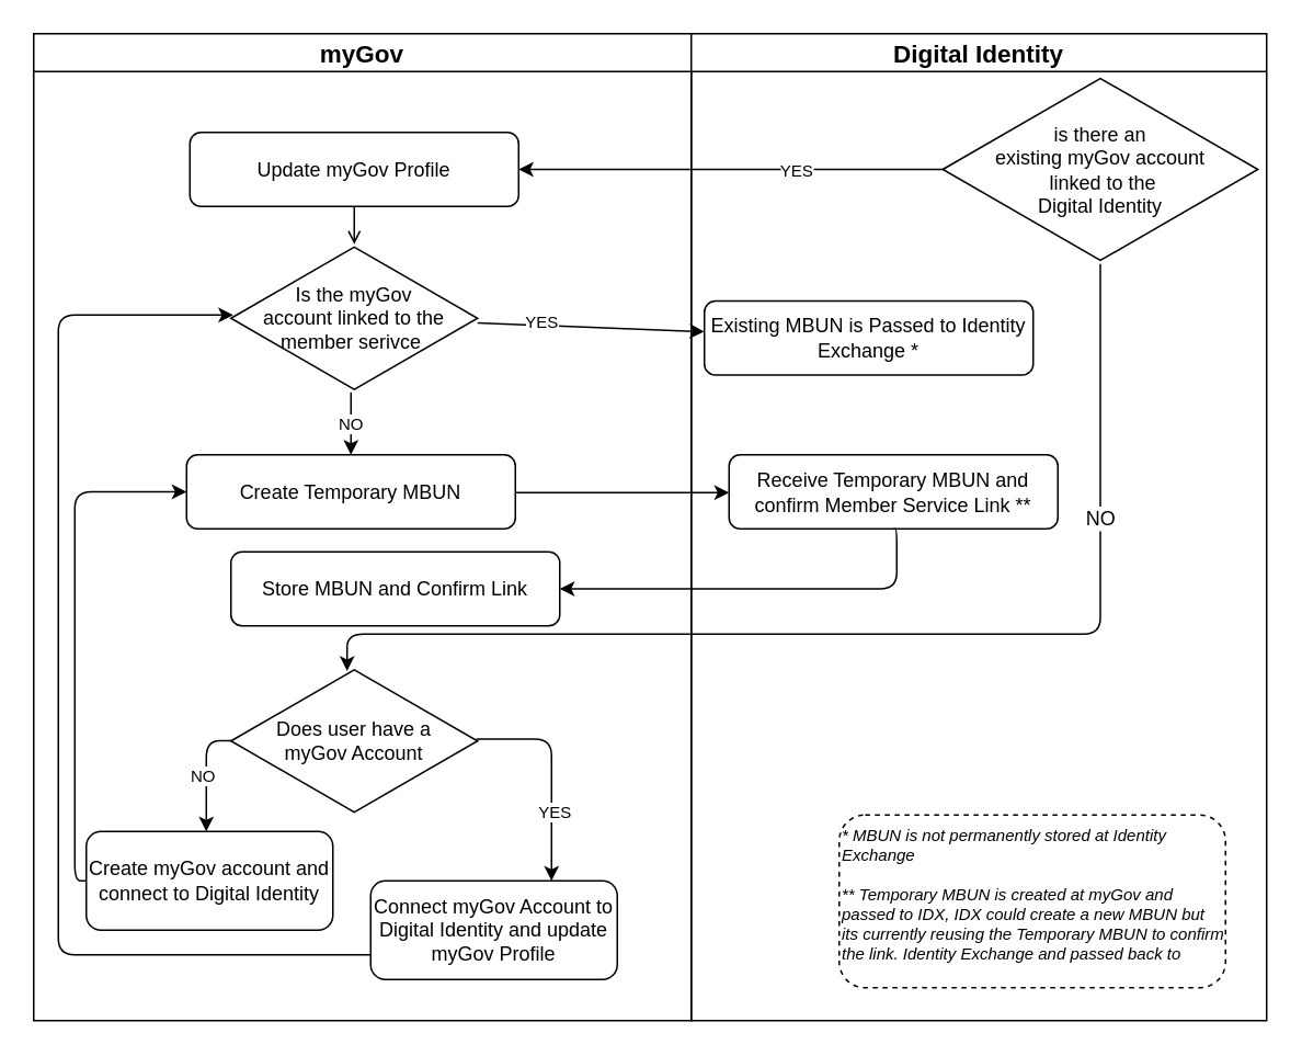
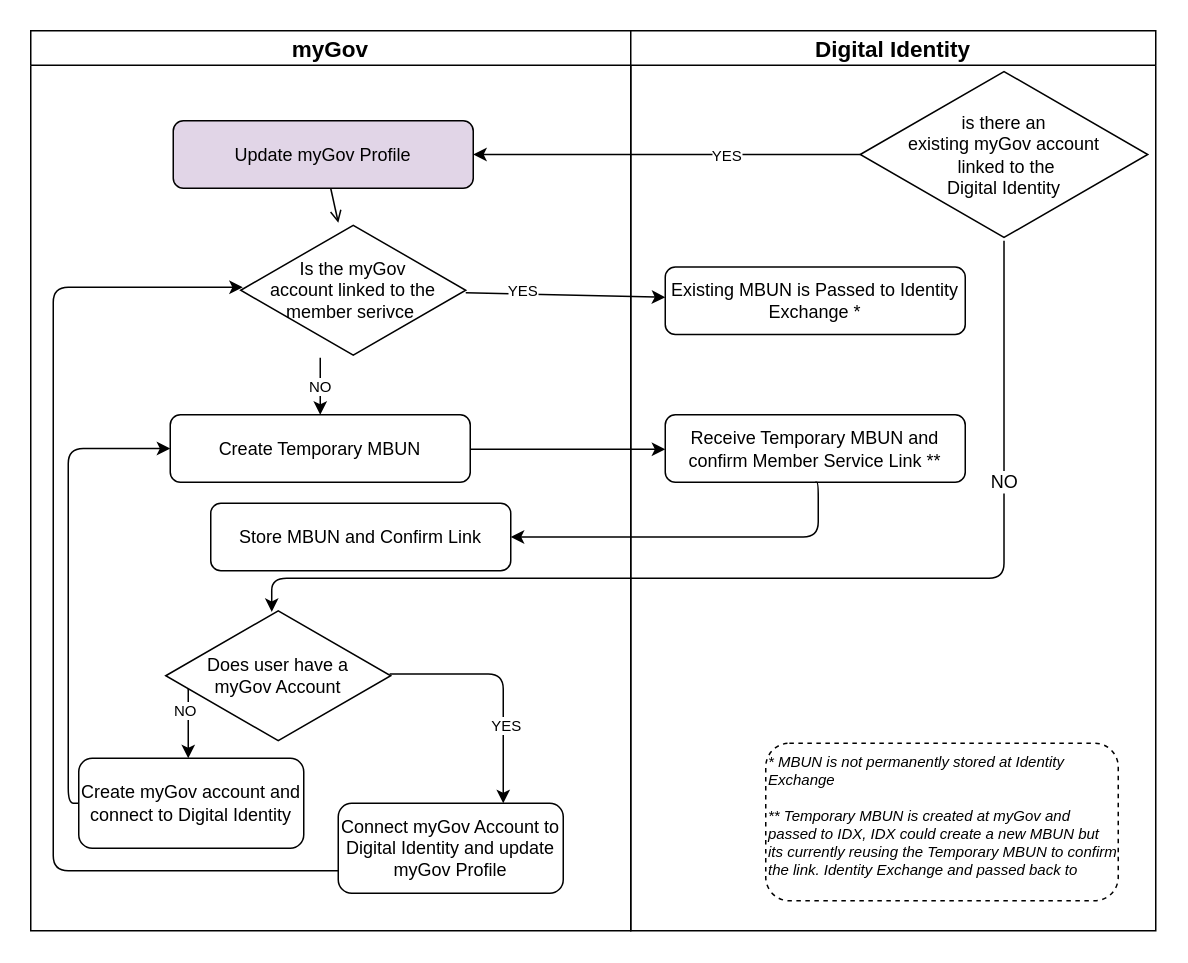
  <mxCell id="0" />
  <mxCell id="1" parent="0" />
  <mxCell id="2" value="myGov" style="swimlane;whiteSpace=wrap;html=1;fontSize=15;" parent="1" vertex="1"><mxGeometry x="20" y="20" width="400" height="600" as="geometry" /></mxCell>
  <mxCell id="3" style="edgeStyle=none;html=1;fontSize=12;endArrow=open;" parent="2" source="4" target="6" edge="1"><mxGeometry relative="1" as="geometry" /></mxCell>
- <mxCell id="4" value="Update myGov Profile" style="rounded=1;whiteSpace=wrap;html=1;" parent="2" vertex="1"><mxGeometry x="95" y="60" width="200" height="45" as="geometry" /></mxCell>
+ <mxCell id="4" value="Update myGov Profile" style="rounded=1;whiteSpace=wrap;html=1;fillColor=#e1d5e7;" parent="2" vertex="1"><mxGeometry x="95" y="60" width="200" height="45" as="geometry" /></mxCell>
  <mxCell id="5" value="NO" style="edgeStyle=elbowEdgeStyle;html=1;entryX=0.5;entryY=0;entryDx=0;entryDy=0;fontSize=10;" parent="2" source="6" target="16" edge="1"><mxGeometry relative="1" as="geometry" /></mxCell>
- <mxCell id="6" value="Is the myGov &lt;br style=&quot;font-size: 12px;&quot;&gt;account linked to the member serivce&amp;nbsp;" style="html=1;whiteSpace=wrap;aspect=fixed;shape=isoRectangle;fontSize=12;" parent="2" vertex="1"><mxGeometry x="120" y="128" width="150" height="90" as="geometry" /></mxCell>
+ <mxCell id="6" value="Is the myGov &lt;br style=&quot;font-size: 12px;&quot;&gt;account linked to the member serivce&amp;nbsp;" style="html=1;whiteSpace=wrap;aspect=fixed;shape=isoRectangle;fontSize=12;" parent="2" vertex="1"><mxGeometry x="140" y="128" width="150" height="90" as="geometry" /></mxCell>
  <mxCell id="7" style="edgeStyle=elbowEdgeStyle;html=1;entryX=0.009;entryY=0.478;entryDx=0;entryDy=0;entryPerimeter=0;fontSize=12;exitX=0;exitY=0.75;exitDx=0;exitDy=0;noJump=1;elbow=vertical;" parent="2" source="8" target="6" edge="1"><mxGeometry relative="1" as="geometry"><Array as="points"><mxPoint x="15" y="375" /><mxPoint x="235" y="585" /><mxPoint x="55" y="385" /><mxPoint x="121" y="605" /></Array></mxGeometry></mxCell>
  <mxCell id="8" value="Connect myGov Account to Digital Identity and update myGov Profile" style="rounded=1;whiteSpace=wrap;html=1;" parent="2" vertex="1"><mxGeometry x="205" y="515" width="150" height="60" as="geometry" /></mxCell>
  <mxCell id="9" style="edgeStyle=elbowEdgeStyle;html=1;fontSize=12;elbow=vertical;exitX=0.008;exitY=0.498;exitDx=0;exitDy=0;exitPerimeter=0;" parent="2" source="13" edge="1"><mxGeometry relative="1" as="geometry"><mxPoint x="295" y="437.5" as="sourcePoint" /><mxPoint x="105" y="485" as="targetPoint" /><Array as="points"><mxPoint x="105" y="430" /></Array></mxGeometry></mxCell>
  <mxCell id="10" value="NO" style="edgeLabel;html=1;align=center;verticalAlign=middle;resizable=0;points=[];fontSize=10;" parent="9" vertex="1" connectable="0"><mxGeometry x="0.037" y="-3" relative="1" as="geometry"><mxPoint as="offset" /></mxGeometry></mxCell>
  <mxCell id="11" style="edgeStyle=elbowEdgeStyle;html=1;fontSize=10;exitX=0.995;exitY=0.487;exitDx=0;exitDy=0;exitPerimeter=0;" parent="2" source="13" target="8" edge="1"><mxGeometry relative="1" as="geometry"><Array as="points"><mxPoint x="315" y="465" /></Array></mxGeometry></mxCell>
  <mxCell id="12" value="YES" style="edgeLabel;html=1;align=center;verticalAlign=middle;resizable=0;points=[];fontSize=10;" parent="11" vertex="1" connectable="0"><mxGeometry x="0.343" y="1" relative="1" as="geometry"><mxPoint as="offset" /></mxGeometry></mxCell>
- <mxCell id="13" value="Does user have a &lt;br&gt;myGov Account" style="html=1;whiteSpace=wrap;aspect=fixed;shape=isoRectangle;fontSize=12;" parent="2" vertex="1"><mxGeometry x="120" y="385" width="150" height="90" as="geometry" /></mxCell>
+ <mxCell id="13" value="Does user have a &lt;br&gt;myGov Account" style="html=1;whiteSpace=wrap;aspect=fixed;shape=isoRectangle;fontSize=12;" parent="2" vertex="1"><mxGeometry x="90" y="385" width="150" height="90" as="geometry" /></mxCell>
  <mxCell id="14" style="edgeStyle=elbowEdgeStyle;elbow=vertical;html=1;entryX=0;entryY=0.5;entryDx=0;entryDy=0;fontSize=10;exitX=0;exitY=0.5;exitDx=0;exitDy=0;" parent="2" source="15" target="16" edge="1"><mxGeometry relative="1" as="geometry"><Array as="points"><mxPoint x="25" y="445" /><mxPoint x="65" y="365" /><mxPoint x="165" y="275" /></Array></mxGeometry></mxCell>
  <mxCell id="15" value="Create myGov account and connect to Digital Identity" style="rounded=1;whiteSpace=wrap;html=1;" parent="2" vertex="1"><mxGeometry x="32" y="485" width="150" height="60" as="geometry" /></mxCell>
  <mxCell id="16" value="Create Temporary MBUN" style="rounded=1;whiteSpace=wrap;html=1;" parent="2" vertex="1"><mxGeometry x="93" y="256" width="200" height="45" as="geometry" /></mxCell>
  <mxCell id="17" value="Store MBUN and Confirm Link" style="rounded=1;whiteSpace=wrap;html=1;" parent="2" vertex="1"><mxGeometry x="120" y="315" width="200" height="45" as="geometry" /></mxCell>
  <mxCell id="18" value="Digital Identity" style="swimlane;whiteSpace=wrap;html=1;fontSize=15;" parent="1" vertex="1"><mxGeometry x="420" y="20" width="350" height="600" as="geometry" /></mxCell>
  <mxCell id="19" value="is there an &lt;br&gt;existing myGov account&lt;br&gt;&amp;nbsp;linked to the &lt;br&gt;Digital Identity" style="html=1;whiteSpace=wrap;aspect=fixed;shape=isoRectangle;fontSize=12;" parent="18" vertex="1"><mxGeometry x="153" y="25" width="191.67" height="115" as="geometry" /></mxCell>
- <mxCell id="20" value="Existing MBUN is Passed to Identity Exchange *" style="rounded=1;whiteSpace=wrap;html=1;" parent="18" vertex="1"><mxGeometry x="8" y="162.5" width="200" height="45" as="geometry" /></mxCell>
+ <mxCell id="20" value="Existing MBUN is Passed to Identity Exchange *" style="rounded=1;whiteSpace=wrap;html=1;" parent="18" vertex="1"><mxGeometry x="23" y="157.5" width="200" height="45" as="geometry" /></mxCell>
  <mxCell id="21" value="* MBUN is not permanently stored at Identity Exchange&lt;br&gt;&lt;br&gt;** Temporary MBUN is created at myGov and passed to IDX, IDX could create a new MBUN but its currently reusing the Temporary MBUN to confirm the link. Identity Exchange and passed back to&amp;nbsp;&lt;br style=&quot;font-size: 10px;&quot;&gt;&lt;br style=&quot;font-size: 10px;&quot;&gt;" style="rounded=1;whiteSpace=wrap;html=1;verticalAlign=top;align=left;dashed=1;fontStyle=2;fontSize=10;" parent="18" vertex="1"><mxGeometry x="90" y="475" width="235" height="105" as="geometry" /></mxCell>
  <mxCell id="22" value="Receive Temporary MBUN and confirm Member Service Link **" style="rounded=1;whiteSpace=wrap;html=1;" parent="18" vertex="1"><mxGeometry x="23" y="256" width="200" height="45" as="geometry" /></mxCell>
  <mxCell id="23" style="edgeStyle=none;html=1;fontSize=12;" parent="1" source="19" target="4" edge="1"><mxGeometry relative="1" as="geometry" /></mxCell>
  <mxCell id="24" value="YES" style="edgeLabel;html=1;align=center;verticalAlign=middle;resizable=0;points=[];fontSize=10;" parent="23" vertex="1" connectable="0"><mxGeometry x="-0.832" relative="1" as="geometry"><mxPoint x="-68" as="offset" /></mxGeometry></mxCell>
  <mxCell id="25" style="edgeStyle=none;html=1;fontSize=12;" parent="1" source="6" target="20" edge="1"><mxGeometry relative="1" as="geometry" /></mxCell>
  <mxCell id="26" value="YES" style="edgeLabel;html=1;align=center;verticalAlign=middle;resizable=0;points=[];fontSize=10;" parent="25" vertex="1" connectable="0"><mxGeometry x="-0.451" y="3" relative="1" as="geometry"><mxPoint as="offset" /></mxGeometry></mxCell>
  <mxCell id="27" value="NO" style="edgeStyle=elbowEdgeStyle;elbow=vertical;html=1;entryX=0.471;entryY=0.027;entryDx=0;entryDy=0;entryPerimeter=0;fontSize=12;" parent="1" source="19" target="13" edge="1"><mxGeometry x="-0.561" relative="1" as="geometry"><mxPoint x="805.835" y="210" as="sourcePoint" /><Array as="points"><mxPoint x="435" y="385" /><mxPoint x="515" y="375" /></Array><mxPoint as="offset" /></mxGeometry></mxCell>
  <mxCell id="28" style="edgeStyle=elbowEdgeStyle;elbow=vertical;html=1;fontSize=10;" parent="1" source="16" target="22" edge="1"><mxGeometry relative="1" as="geometry" /></mxCell>
  <mxCell id="29" style="edgeStyle=elbowEdgeStyle;html=1;entryX=1;entryY=0.5;entryDx=0;entryDy=0;fontSize=10;exitX=0.5;exitY=1;exitDx=0;exitDy=0;" parent="1" source="22" target="17" edge="1"><mxGeometry relative="1" as="geometry"><Array as="points"><mxPoint x="545" y="345" /></Array></mxGeometry></mxCell>
